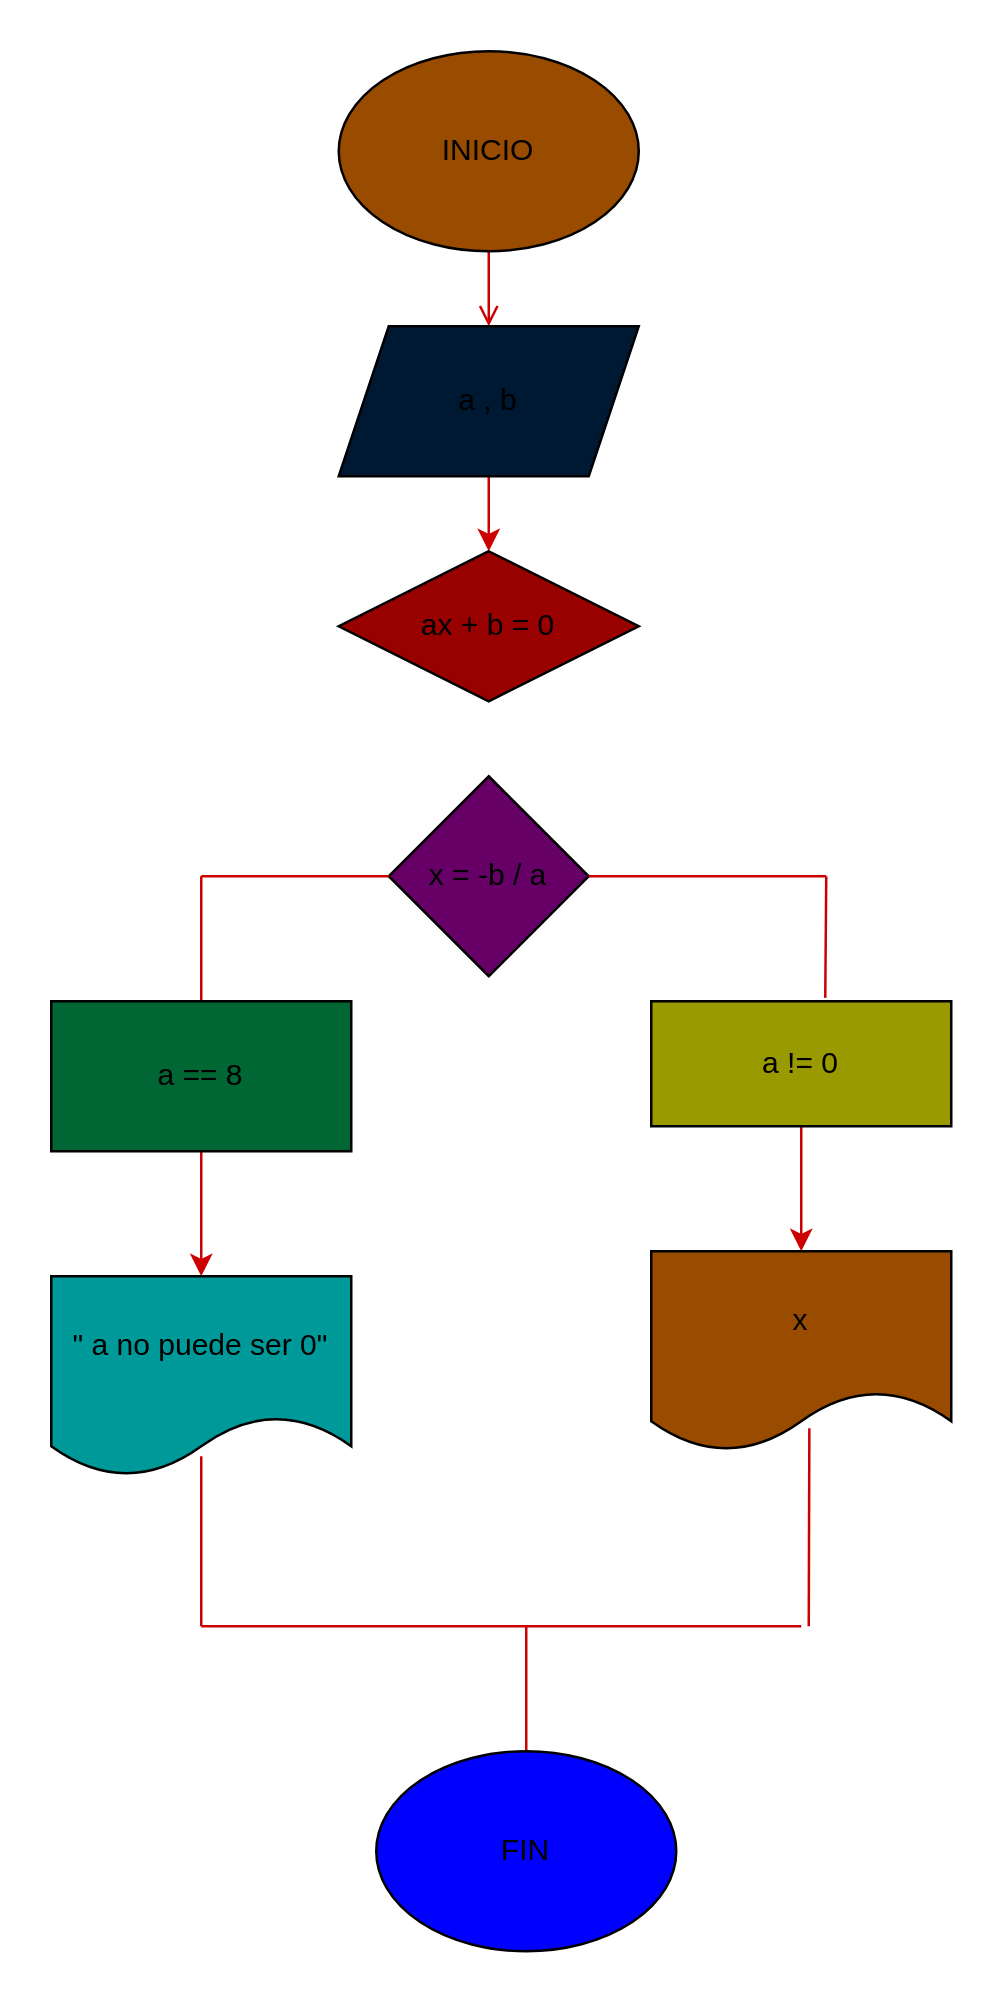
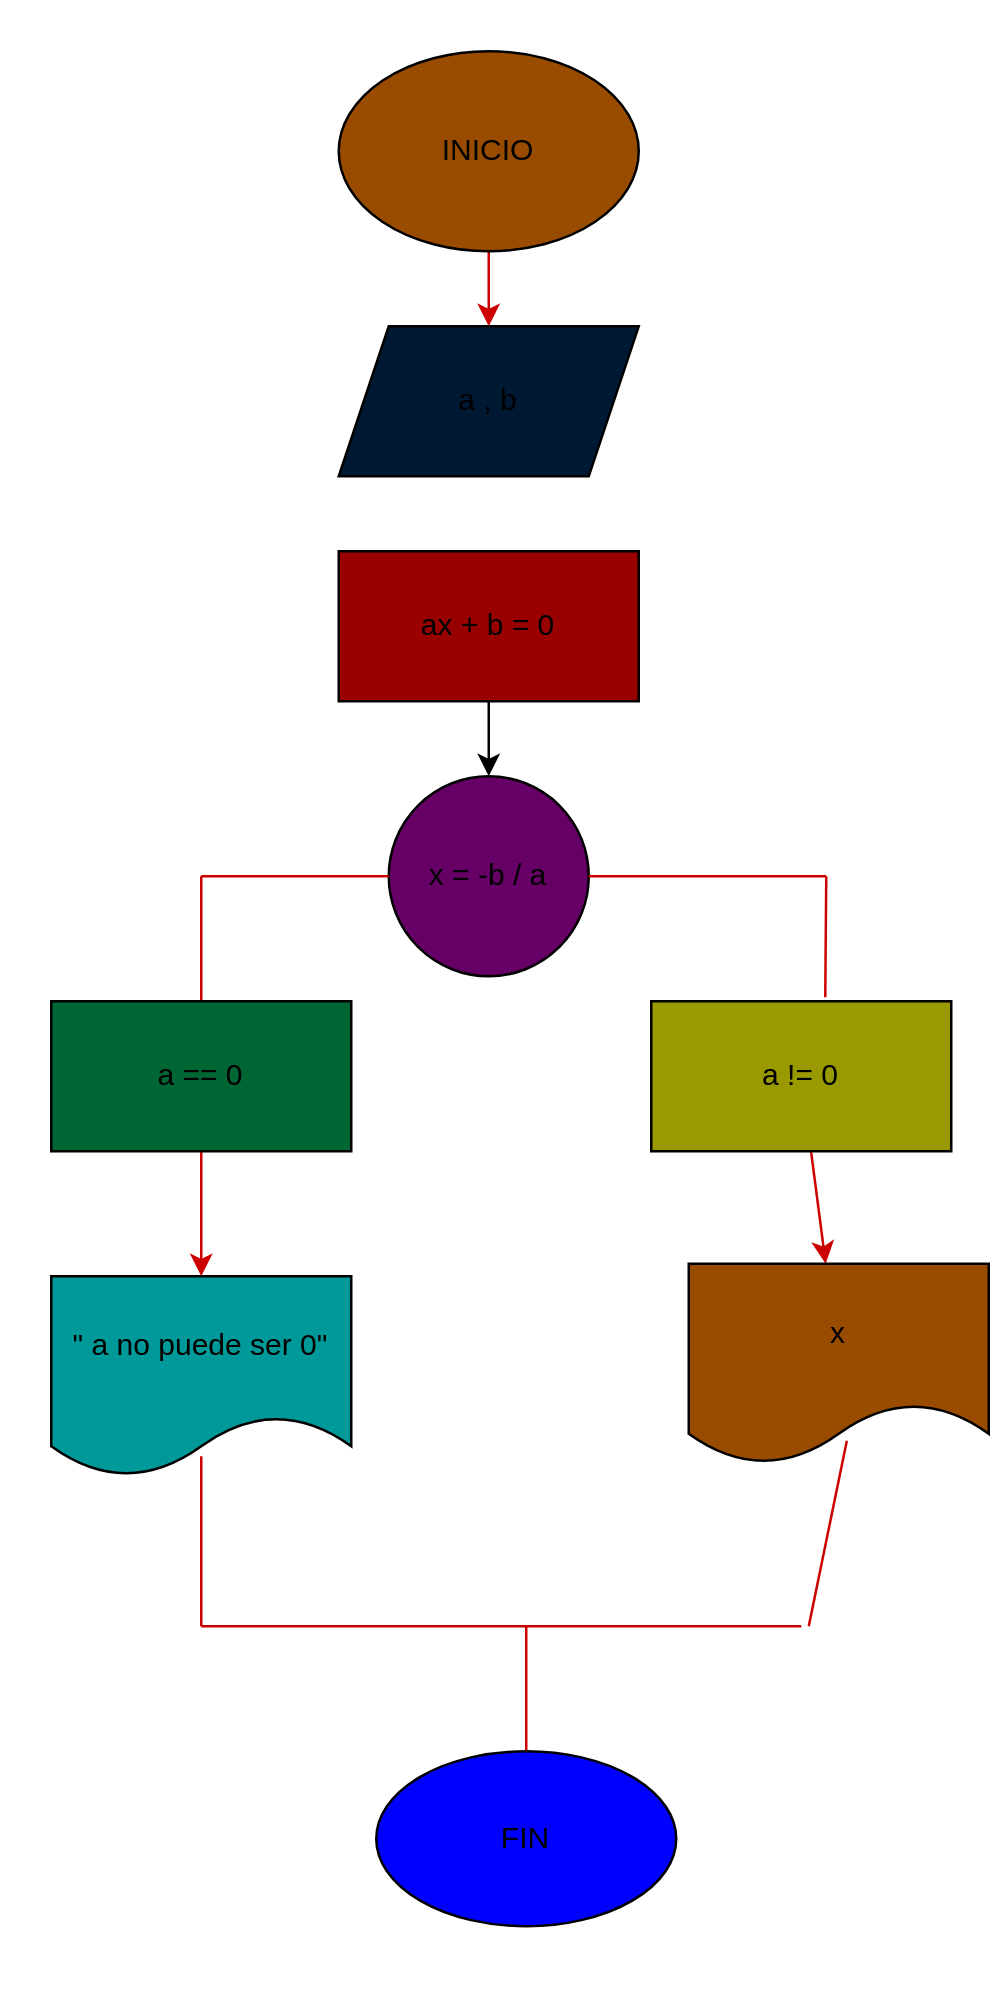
  <mxCell id="0" />
  <mxCell id="1" parent="0" />
- <mxCell id="2" value="" style="edgeStyle=none;html=1;strokeColor=#CC0000;endArrow=open;" edge="1" parent="1" source="3" target="5"><mxGeometry relative="1" as="geometry" /></mxCell>
+ <mxCell id="2" value="" style="edgeStyle=none;html=1;strokeColor=#CC0000;" edge="1" parent="1" source="3" target="5"><mxGeometry relative="1" as="geometry" /></mxCell>
  <mxCell id="3" value="INICIO" style="ellipse;whiteSpace=wrap;html=1;fillColor=#994c00;" vertex="1" parent="1"><mxGeometry x="135" y="20" width="120" height="80" as="geometry" /></mxCell>
- <mxCell id="4" value="" style="edgeStyle=none;html=1;strokeColor=#CC0000;" edge="1" parent="1" source="5" target="7"><mxGeometry relative="1" as="geometry" /></mxCell>
  <mxCell id="5" value="a , b" style="shape=parallelogram;perimeter=parallelogramPerimeter;whiteSpace=wrap;html=1;fixedSize=1;fillColor=#001933;" vertex="1" parent="1"><mxGeometry x="135" y="130" width="120" height="60" as="geometry" /></mxCell>
- <mxCell id="7" value="ax + b = 0" style="rhombus;whiteSpace=wrap;html=1;fillColor=#990000;" vertex="1" parent="1"><mxGeometry x="135" y="220" width="120" height="60" as="geometry" /></mxCell>
- <mxCell id="8" value="x = -b / a" style="rhombus;whiteSpace=wrap;html=1;fillColor=#660066;" vertex="1" parent="1"><mxGeometry x="155" y="310" width="80" height="80" as="geometry" /></mxCell>
+ <mxCell id="6" value="" style="edgeStyle=none;html=1;fillColor=#CC0000;" edge="1" parent="1" source="7" target="8"><mxGeometry relative="1" as="geometry" /></mxCell>
+ <mxCell id="7" value="ax + b = 0" style="whiteSpace=wrap;html=1;fillColor=#990000;" vertex="1" parent="1"><mxGeometry x="135" y="220" width="120" height="60" as="geometry" /></mxCell>
+ <mxCell id="8" value="x = -b / a" style="ellipse;whiteSpace=wrap;html=1;fillColor=#660066;" vertex="1" parent="1"><mxGeometry x="155" y="310" width="80" height="80" as="geometry" /></mxCell>
  <mxCell id="9" value="" style="endArrow=none;html=1;exitX=1;exitY=0.5;exitDx=0;exitDy=0;strokeColor=#CC0000;" edge="1" parent="1" source="8"><mxGeometry width="50" height="50" relative="1" as="geometry"><mxPoint x="290" y="390" as="sourcePoint" /><mxPoint x="330" y="350" as="targetPoint" /></mxGeometry></mxCell>
  <mxCell id="10" value="" style="endArrow=none;html=1;exitX=0.58;exitY=-0.027;exitDx=0;exitDy=0;exitPerimeter=0;strokeColor=#CC0000;" edge="1" parent="1" source="16"><mxGeometry width="50" height="50" relative="1" as="geometry"><mxPoint x="330" y="420" as="sourcePoint" /><mxPoint x="330" y="350" as="targetPoint" /></mxGeometry></mxCell>
  <mxCell id="11" value="" style="endArrow=none;html=1;entryX=0;entryY=0.5;entryDx=0;entryDy=0;fillColor=#CC0000;strokeColor=#CC0000;" edge="1" parent="1" target="8"><mxGeometry width="50" height="50" relative="1" as="geometry"><mxPoint x="80" y="350" as="sourcePoint" /><mxPoint x="135" y="370" as="targetPoint" /></mxGeometry></mxCell>
  <mxCell id="12" value="" style="endArrow=none;html=1;exitX=0.5;exitY=0;exitDx=0;exitDy=0;fillColor=#CC0000;strokeColor=#CC0000;" edge="1" parent="1" source="14"><mxGeometry width="50" height="50" relative="1" as="geometry"><mxPoint x="80" y="420" as="sourcePoint" /><mxPoint x="80" y="350" as="targetPoint" /></mxGeometry></mxCell>
  <mxCell id="13" value="" style="edgeStyle=none;html=1;strokeColor=#CC0000;" edge="1" parent="1" source="14" target="18"><mxGeometry relative="1" as="geometry" /></mxCell>
- <mxCell id="14" value="a == 8" style="rounded=0;whiteSpace=wrap;html=1;fillColor=#006633;" vertex="1" parent="1"><mxGeometry x="20" y="400" width="120" height="60" as="geometry" /></mxCell>
+ <mxCell id="14" value="a == 0" style="rounded=0;whiteSpace=wrap;html=1;fillColor=#006633;" vertex="1" parent="1"><mxGeometry x="20" y="400" width="120" height="60" as="geometry" /></mxCell>
  <mxCell id="15" value="" style="edgeStyle=none;html=1;strokeColor=#CC0000;" edge="1" parent="1" source="16" target="17"><mxGeometry relative="1" as="geometry" /></mxCell>
- <mxCell id="16" value="a != 0" style="rounded=0;whiteSpace=wrap;html=1;fillColor=#999900;" vertex="1" parent="1"><mxGeometry x="260" y="400" width="120" height="50" as="geometry" /></mxCell>
- <mxCell id="17" value="x" style="shape=document;whiteSpace=wrap;html=1;boundedLbl=1;rounded=0;fillColor=#994C00;" vertex="1" parent="1"><mxGeometry x="260" y="500" width="120" height="80" as="geometry" /></mxCell>
+ <mxCell id="16" value="a != 0" style="rounded=0;whiteSpace=wrap;html=1;fillColor=#999900;" vertex="1" parent="1"><mxGeometry x="260" y="400" width="120" height="60" as="geometry" /></mxCell>
+ <mxCell id="17" value="x" style="shape=document;whiteSpace=wrap;html=1;boundedLbl=1;rounded=0;fillColor=#994C00;" vertex="1" parent="1"><mxGeometry x="275" y="505" width="120" height="80" as="geometry" /></mxCell>
  <mxCell id="18" value="&quot; a no puede ser 0&quot;" style="shape=document;whiteSpace=wrap;html=1;boundedLbl=1;rounded=0;fillColor=#009999;" vertex="1" parent="1"><mxGeometry x="20" y="510" width="120" height="80" as="geometry" /></mxCell>
  <mxCell id="19" value="" style="endArrow=none;html=1;entryX=0.5;entryY=0.9;entryDx=0;entryDy=0;entryPerimeter=0;strokeColor=#CC0000;" edge="1" parent="1" target="18"><mxGeometry width="50" height="50" relative="1" as="geometry"><mxPoint x="80" y="650" as="sourcePoint" /><mxPoint x="105" y="610" as="targetPoint" /></mxGeometry></mxCell>
  <mxCell id="20" value="" style="endArrow=none;html=1;entryX=0.527;entryY=0.885;entryDx=0;entryDy=0;entryPerimeter=0;strokeColor=#CC0000;" edge="1" parent="1" target="17"><mxGeometry width="50" height="50" relative="1" as="geometry"><mxPoint x="323" y="650" as="sourcePoint" /><mxPoint x="345" y="620" as="targetPoint" /></mxGeometry></mxCell>
  <mxCell id="21" value="" style="endArrow=none;html=1;strokeColor=#CC0000;" edge="1" parent="1"><mxGeometry width="50" height="50" relative="1" as="geometry"><mxPoint x="80" y="650" as="sourcePoint" /><mxPoint x="320" y="650" as="targetPoint" /></mxGeometry></mxCell>
  <mxCell id="22" value="" style="endArrow=none;html=1;strokeColor=#CC0000;" edge="1" parent="1" source="23"><mxGeometry width="50" height="50" relative="1" as="geometry"><mxPoint x="210" y="740" as="sourcePoint" /><mxPoint x="210" y="650" as="targetPoint" /></mxGeometry></mxCell>
- <mxCell id="23" value="FIN" style="ellipse;whiteSpace=wrap;html=1;fillColor=#0000FF;" vertex="1" parent="1"><mxGeometry x="150" y="700" width="120" height="80" as="geometry" /></mxCell>
+ <mxCell id="23" value="FIN" style="ellipse;whiteSpace=wrap;html=1;fillColor=#0000FF;" vertex="1" parent="1"><mxGeometry x="150" y="700" width="120" height="70" as="geometry" /></mxCell>
